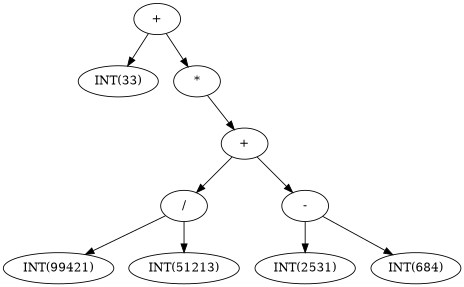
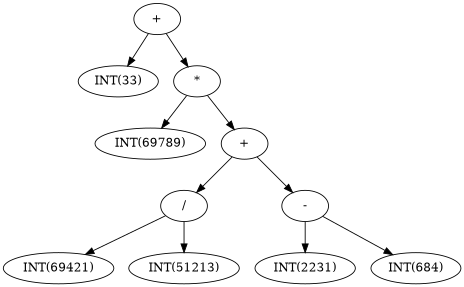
  digraph {
    n1 [label="+"]
    n2 [label="INT(33)"]
    n3 [label="*"]
+   n4 [label="INT(69789)"]
    n5 [label="+"]
    n6 [label="/"]
    n7 [label="-"]
-   n8 [label="INT(99421)"]
+   n8 [label="INT(69421)"]
    n9 [label="INT(51213)"]
-   n10 [label="INT(2531)"]
+   n10 [label="INT(2231)"]
    n11 [label="INT(684)"]
    n1 -> n2
    n1 -> n3
+   n3 -> n4
    n3 -> n5
    n5 -> n6
    n5 -> n7
    n6 -> n8
    n6 -> n9
    n7 -> n10
    n7 -> n11
  }
